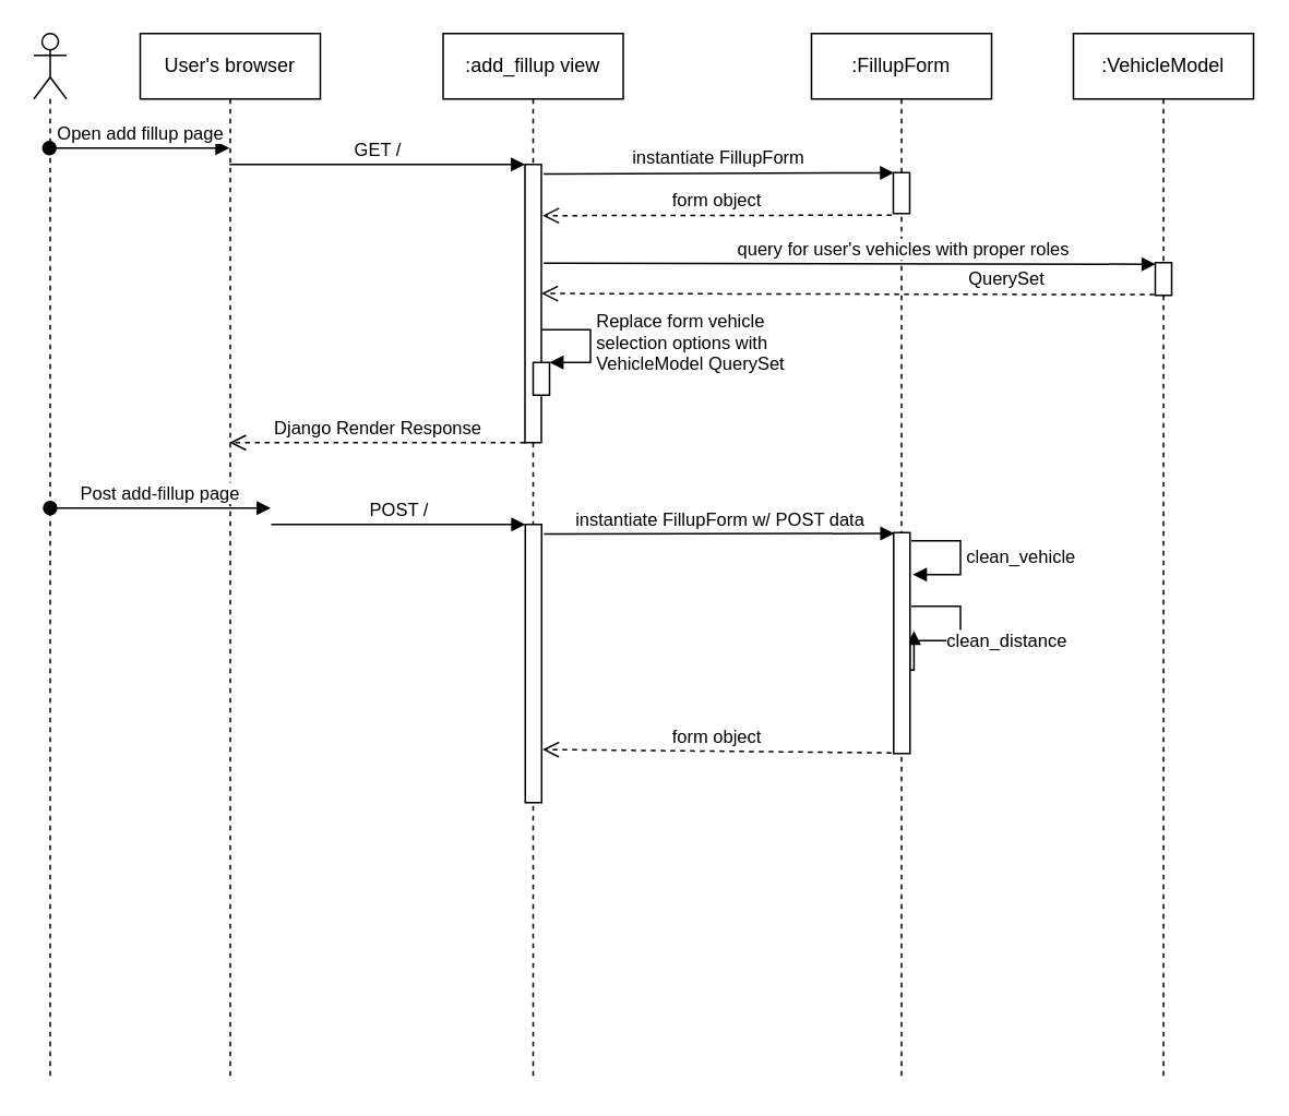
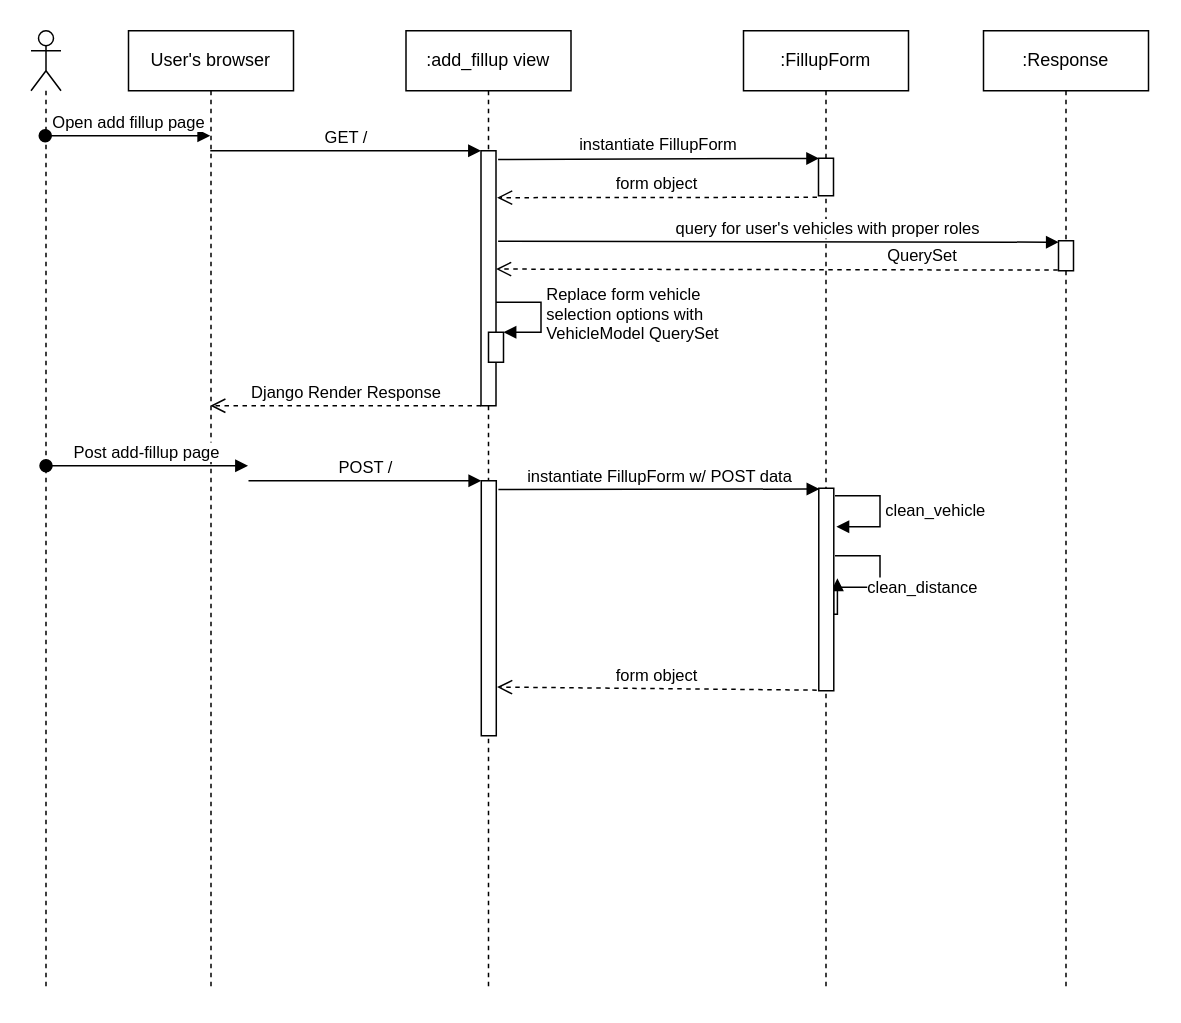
  <mxCell id="0" />
  <mxCell id="1" parent="0" />
  <mxCell id="2" value=":FillupForm" style="shape=umlLifeline;perimeter=lifelinePerimeter;whiteSpace=wrap;html=1;container=1;collapsible=0;recursiveResize=0;outlineConnect=0;" vertex="1" parent="1"><mxGeometry x="495" y="20" width="110" height="640" as="geometry" /></mxCell>
  <mxCell id="3" value="" style="html=1;points=[];perimeter=orthogonalPerimeter;" vertex="1" parent="2"><mxGeometry x="50" y="85" width="10" height="25" as="geometry" /></mxCell>
  <mxCell id="4" value="clean_distance" style="edgeStyle=orthogonalEdgeStyle;html=1;align=left;spacingLeft=2;endArrow=block;rounded=0;entryX=1.243;entryY=0.445;comic=0;entryDx=0;entryDy=0;entryPerimeter=0;" edge="1" parent="2" target="7"><mxGeometry relative="1" as="geometry"><mxPoint x="61.0" y="350" as="sourcePoint" /><Array as="points"><mxPoint x="91" y="350" /><mxPoint x="91" y="371" /><mxPoint x="60" y="371" /><mxPoint x="60" y="389" /><mxPoint x="63" y="389" /></Array><mxPoint x="70" y="370" as="targetPoint" /></mxGeometry></mxCell>
  <mxCell id="5" value="User's browser" style="shape=umlLifeline;perimeter=lifelinePerimeter;whiteSpace=wrap;html=1;container=1;collapsible=0;recursiveResize=0;outlineConnect=0;" vertex="1" parent="1"><mxGeometry x="85" y="20" width="110" height="640" as="geometry" /></mxCell>
  <mxCell id="6" value=":add_fillup view" style="shape=umlLifeline;perimeter=lifelinePerimeter;whiteSpace=wrap;html=1;container=1;collapsible=0;recursiveResize=0;outlineConnect=0;" vertex="1" parent="1"><mxGeometry x="270" y="20" width="110" height="640" as="geometry" /></mxCell>
  <mxCell id="7" value="" style="html=1;points=[];perimeter=orthogonalPerimeter;" vertex="1" parent="6"><mxGeometry x="275.19" y="305" width="10" height="135" as="geometry" /></mxCell>
  <mxCell id="8" value="Replace form vehicle&lt;br&gt;selection options with&lt;br&gt;VehicleModel QuerySet" style="edgeStyle=orthogonalEdgeStyle;html=1;align=left;spacingLeft=2;endArrow=block;rounded=0;entryX=1;entryY=0;comic=0;" edge="1" target="24" parent="6"><mxGeometry relative="1" as="geometry"><mxPoint x="60" y="181" as="sourcePoint" /><Array as="points"><mxPoint x="90" y="181" /><mxPoint x="90" y="201" /></Array></mxGeometry></mxCell>
  <mxCell id="9" value="" style="html=1;points=[];perimeter=orthogonalPerimeter;" vertex="1" parent="6"><mxGeometry x="50" y="80" width="10" height="170" as="geometry" /></mxCell>
  <mxCell id="10" value="Django Render Response" style="html=1;verticalAlign=bottom;endArrow=open;dashed=1;endSize=8;rounded=0;comic=0;" edge="1" parent="6" target="5"><mxGeometry relative="1" as="geometry"><mxPoint x="50" y="250" as="sourcePoint" /><mxPoint x="-30" y="250" as="targetPoint" /></mxGeometry></mxCell>
  <mxCell id="11" value="" style="html=1;points=[];perimeter=orthogonalPerimeter;" vertex="1" parent="6"><mxGeometry x="50.19" y="300" width="10" height="170" as="geometry" /></mxCell>
  <mxCell id="12" value="Post add-fillup page" style="html=1;verticalAlign=bottom;startArrow=oval;startFill=1;endArrow=block;startSize=8;rounded=0;" edge="1" parent="6"><mxGeometry width="60" relative="1" as="geometry"><mxPoint x="-240.0" y="290" as="sourcePoint" /><mxPoint x="-105.31" y="290" as="targetPoint" /><Array as="points"><mxPoint x="-179.81" y="290" /></Array></mxGeometry></mxCell>
  <mxCell id="13" value="POST /" style="html=1;verticalAlign=bottom;endArrow=block;rounded=0;" edge="1" parent="6"><mxGeometry width="80" relative="1" as="geometry"><mxPoint x="-105.0" y="300" as="sourcePoint" /><mxPoint x="50.19" y="300" as="targetPoint" /><Array as="points"><mxPoint x="10.19" y="300" /></Array></mxGeometry></mxCell>
  <mxCell id="14" value="instantiate FillupForm w/ POST data" style="html=1;verticalAlign=bottom;endArrow=block;rounded=0;entryX=0.043;entryY=0.004;entryDx=0;entryDy=0;entryPerimeter=0;bendable=0;comic=0;exitX=1.141;exitY=0.034;exitDx=0;exitDy=0;exitPerimeter=0;" edge="1" parent="6" source="11" target="7"><mxGeometry width="80" relative="1" as="geometry"><mxPoint x="60.91" y="305.2" as="sourcePoint" /><mxPoint x="150.19" y="430" as="targetPoint" /></mxGeometry></mxCell>
  <mxCell id="15" value="form object" style="html=1;verticalAlign=bottom;endArrow=open;dashed=1;endSize=8;rounded=0;exitX=-0.136;exitY=0.997;exitDx=0;exitDy=0;exitPerimeter=0;entryX=1.053;entryY=0.809;entryDx=0;entryDy=0;entryPerimeter=0;" edge="1" parent="6" source="7" target="11"><mxGeometry relative="1" as="geometry"><mxPoint x="150.19" y="430" as="sourcePoint" /><mxPoint x="65.74" y="330.6" as="targetPoint" /></mxGeometry></mxCell>
- <mxCell id="16" value=":VehicleModel" style="shape=umlLifeline;perimeter=lifelinePerimeter;whiteSpace=wrap;html=1;container=1;collapsible=0;recursiveResize=0;outlineConnect=0;" vertex="1" parent="1"><mxGeometry x="655" y="20" width="110" height="640" as="geometry" /></mxCell>
+ <mxCell id="16" value=":Response" style="shape=umlLifeline;perimeter=lifelinePerimeter;whiteSpace=wrap;html=1;container=1;collapsible=0;recursiveResize=0;outlineConnect=0;" vertex="1" parent="1"><mxGeometry x="655" y="20" width="110" height="640" as="geometry" /></mxCell>
  <mxCell id="17" value="" style="html=1;points=[];perimeter=orthogonalPerimeter;recursiveResize=0;dropTarget=1;container=0;fixDash=0;" vertex="1" parent="16"><mxGeometry x="50" y="140" width="10" height="20" as="geometry" /></mxCell>
  <mxCell id="18" value="Open add fillup page" style="html=1;verticalAlign=bottom;startArrow=oval;startFill=1;endArrow=block;startSize=8;rounded=0;" edge="1" parent="1" source="25" target="5"><mxGeometry width="60" relative="1" as="geometry"><mxPoint x="30" y="90" as="sourcePoint" /><mxPoint x="154.95" y="89.84" as="targetPoint" /><Array as="points"><mxPoint x="90" y="90" /></Array></mxGeometry></mxCell>
  <mxCell id="19" value="GET /" style="html=1;verticalAlign=bottom;endArrow=block;rounded=0;" edge="1" parent="1" source="5"><mxGeometry width="80" relative="1" as="geometry"><mxPoint x="165.9" y="100.32" as="sourcePoint" /><mxPoint x="320" y="100" as="targetPoint" /><Array as="points"><mxPoint x="280" y="100" /></Array></mxGeometry></mxCell>
  <mxCell id="20" value="instantiate FillupForm" style="html=1;verticalAlign=bottom;endArrow=block;rounded=0;entryX=0.043;entryY=0.004;entryDx=0;entryDy=0;entryPerimeter=0;bendable=0;comic=0;exitX=1.141;exitY=0.034;exitDx=0;exitDy=0;exitPerimeter=0;" edge="1" parent="1" source="9" target="3"><mxGeometry width="80" relative="1" as="geometry"><mxPoint x="330.72" y="105.2" as="sourcePoint" /><mxPoint x="420" y="230" as="targetPoint" /></mxGeometry></mxCell>
  <mxCell id="21" value="form object" style="html=1;verticalAlign=bottom;endArrow=open;dashed=1;endSize=8;rounded=0;exitX=-0.1;exitY=1.04;exitDx=0;exitDy=0;exitPerimeter=0;entryX=1.072;entryY=0.184;entryDx=0;entryDy=0;entryPerimeter=0;" edge="1" parent="1" source="3" target="9"><mxGeometry relative="1" as="geometry"><mxPoint x="420" y="230" as="sourcePoint" /><mxPoint x="335.55" y="130.6" as="targetPoint" /></mxGeometry></mxCell>
  <mxCell id="22" value="query for user's vehicles with proper roles" style="html=1;verticalAlign=bottom;endArrow=block;entryX=0.021;entryY=0.048;rounded=0;exitX=1.141;exitY=0.355;exitDx=0;exitDy=0;exitPerimeter=0;entryDx=0;entryDy=0;entryPerimeter=0;" edge="1" target="17" parent="1" source="9"><mxGeometry x="0.175" relative="1" as="geometry"><mxPoint x="330.72" y="150" as="sourcePoint" /><mxPoint as="offset" /></mxGeometry></mxCell>
  <mxCell id="23" value="QuerySet" style="html=1;verticalAlign=bottom;endArrow=open;dashed=1;endSize=8;rounded=0;entryX=1.003;entryY=0.464;entryDx=0;entryDy=0;entryPerimeter=0;exitX=-0.048;exitY=0.979;exitDx=0;exitDy=0;exitPerimeter=0;" edge="1" source="17" parent="1" target="9"><mxGeometry x="-0.516" relative="1" as="geometry"><mxPoint x="370" y="169" as="targetPoint" /><mxPoint x="700" y="179" as="sourcePoint" /><mxPoint as="offset" /></mxGeometry></mxCell>
  <mxCell id="24" value="" style="html=1;points=[];perimeter=orthogonalPerimeter;" vertex="1" parent="1"><mxGeometry x="325" y="221" width="10" height="20" as="geometry" /></mxCell>
  <mxCell id="25" value="" style="shape=umlLifeline;participant=umlActor;perimeter=lifelinePerimeter;whiteSpace=wrap;html=1;container=1;collapsible=0;recursiveResize=0;verticalAlign=top;spacingTop=36;outlineConnect=0;" vertex="1" parent="1"><mxGeometry x="20" y="20" width="20" height="640" as="geometry" /></mxCell>
  <mxCell id="26" value="clean_vehicle" style="edgeStyle=orthogonalEdgeStyle;html=1;align=left;spacingLeft=2;endArrow=block;rounded=0;entryX=1.174;entryY=0.19;comic=0;entryDx=0;entryDy=0;entryPerimeter=0;" edge="1" target="7" parent="1"><mxGeometry relative="1" as="geometry"><mxPoint x="556" y="330" as="sourcePoint" /><Array as="points"><mxPoint x="586" y="330" /><mxPoint x="586" y="351" /></Array><mxPoint x="561" y="350" as="targetPoint" /></mxGeometry></mxCell>
